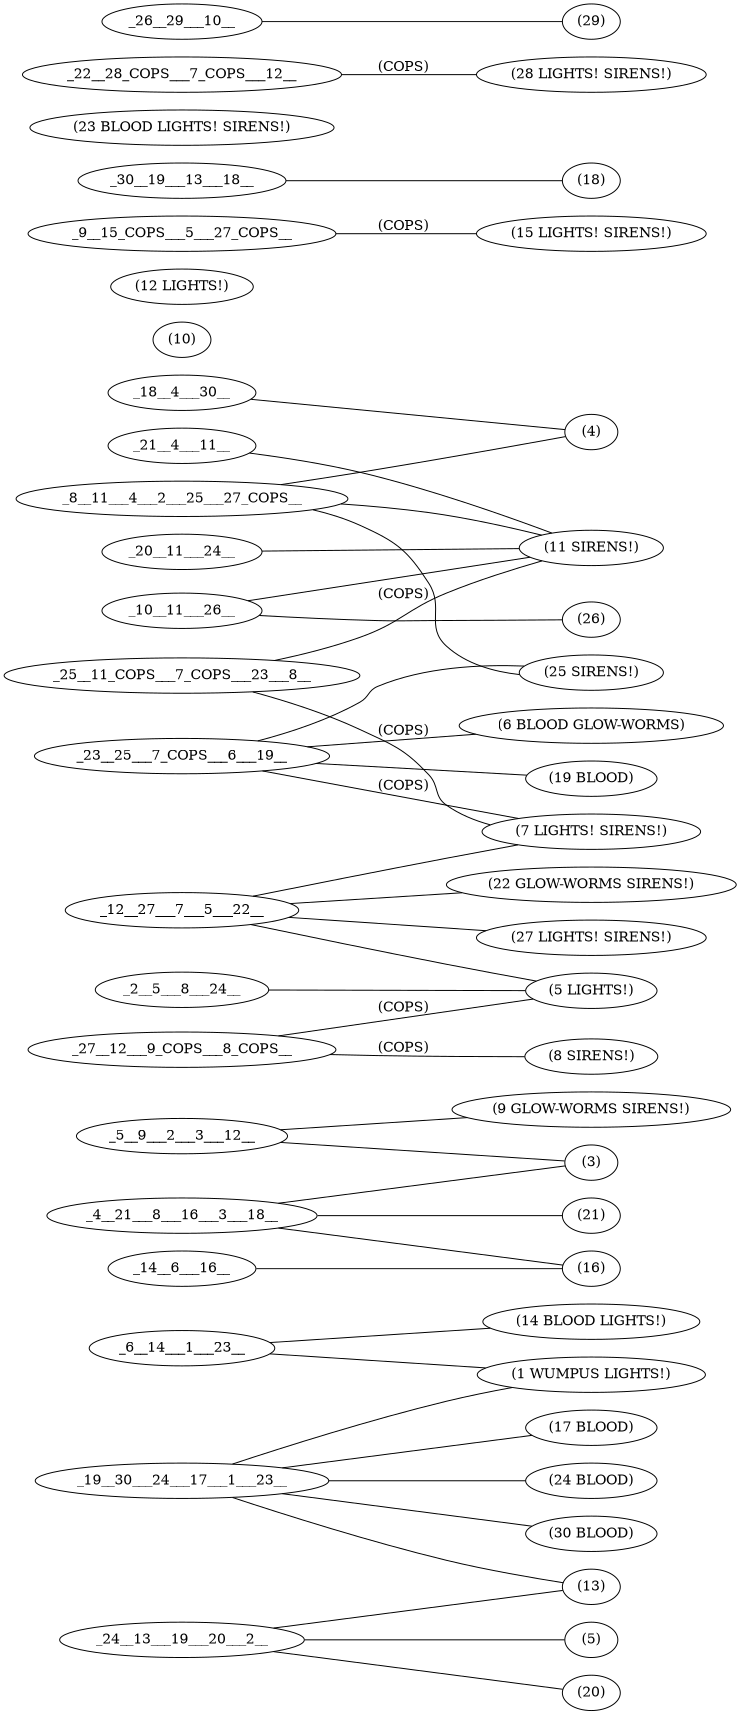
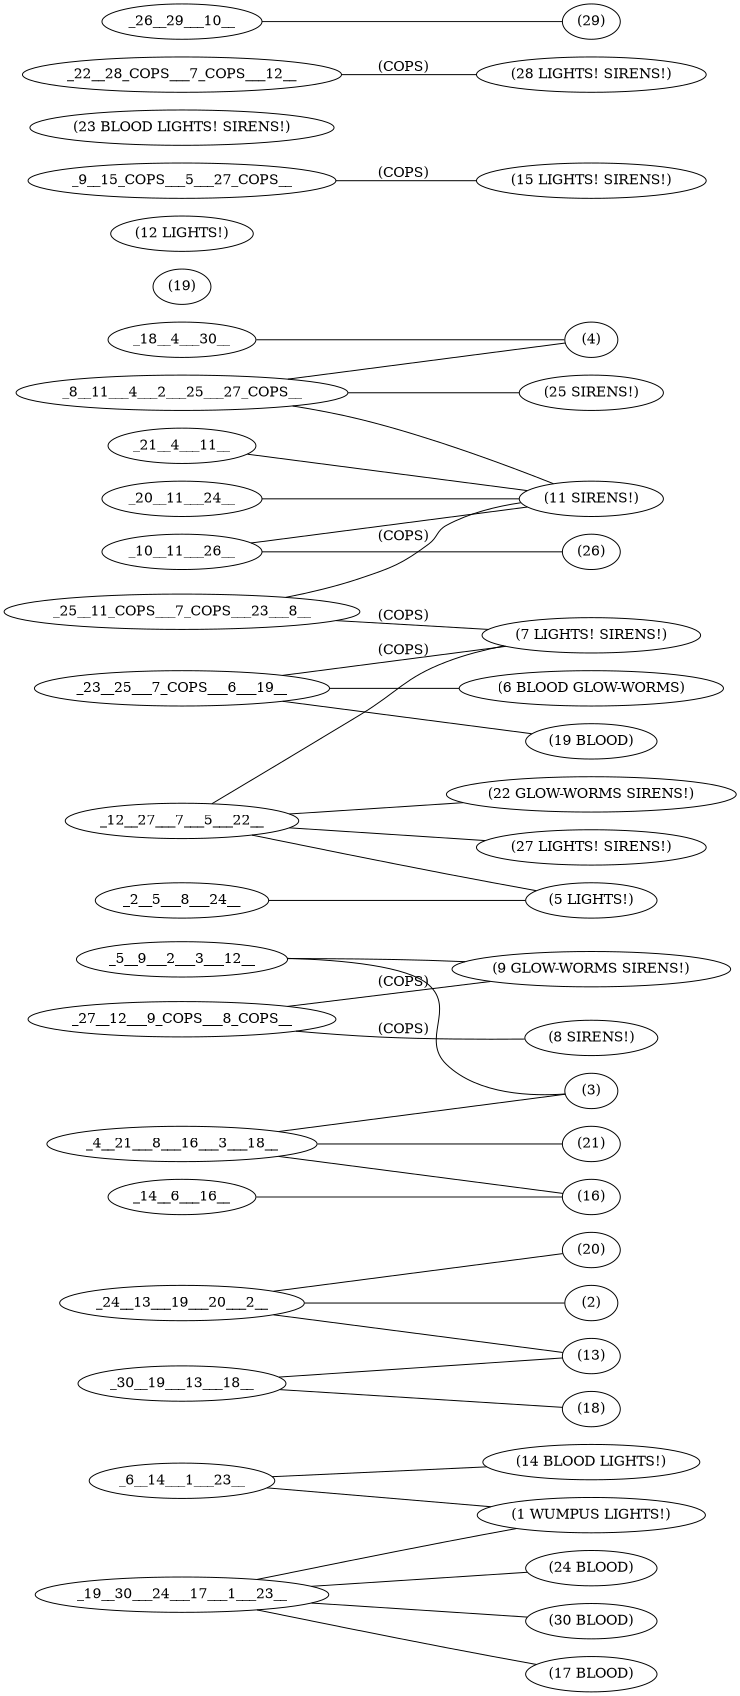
  graph {
    rankdir=LR
    n1 [label="(1 WUMPUS LIGHTS!)"]
-   n2 [label="(5)"]
+   n2 [label="(2)"]
    n3 [label="(3)"]
    n4 [label="(4)"]
    n5 [label="(5 LIGHTS!)"]
    n6 [label="(6 BLOOD GLOW-WORMS)"]
    n7 [label="(7 LIGHTS! SIRENS!)"]
    n8 [label="(8 SIRENS!)"]
    n9 [label="(9 GLOW-WORMS SIRENS!)"]
-   n10 [label="(10)"]
+   n10 [label="(19)"]
    n11 [label="(11 SIRENS!)"]
    n12 [label="(12 LIGHTS!)"]
    n13 [label="(13)"]
    n14 [label="(14 BLOOD LIGHTS!)"]
    n15 [label="(15 LIGHTS! SIRENS!)"]
    n16 [label="(16)"]
    n17 [label="(17 BLOOD)"]
    n18 [label="(18)"]
    n19 [label="(19 BLOOD)"]
    n20 [label="(20)"]
    n21 [label="(21)"]
    n22 [label="(22 GLOW-WORMS SIRENS!)"]
    n23 [label="(23 BLOOD LIGHTS! SIRENS!)"]
    n24 [label="(24 BLOOD)"]
    n25 [label="(25 SIRENS!)"]
    n26 [label="(26)"]
    n27 [label="(27 LIGHTS! SIRENS!)"]
    n28 [label="(28 LIGHTS! SIRENS!)"]
    n29 [label="(29)"]
    n30 [label="(30 BLOOD)"]
    _21__4___11__
    _9__15_COPS___5___27_COPS__
    _14__6___16__
    _5__9___2___3___12__
    _20__11___24__
    _2__5___8___24__
    _24__13___19___20___2__
    _26__29___10__
    _10__11___26__
    _6__14___1___23__
    _25__11_COPS___7_COPS___23___8__
    _4__21___8___16___3___18__
    _18__4___30__
    _30__19___13___18__
    _19__30___24___17___1___23__
    _23__25___7_COPS___6___19__
    _8__11___4___2___25___27_COPS__
    _27__12___9_COPS___8_COPS__
    _22__28_COPS___7_COPS___12__
    _12__27___7___5___22__
    _21__4___11__ -- n11
    _9__15_COPS___5___27_COPS__ -- n15 [label="(COPS)"]
    _14__6___16__ -- n16
    _5__9___2___3___12__ -- n3
    _5__9___2___3___12__ -- n9
    _20__11___24__ -- n11
    _2__5___8___24__ -- n5
    _24__13___19___20___2__ -- n2
    _24__13___19___20___2__ -- n13
    _24__13___19___20___2__ -- n20
    _26__29___10__ -- n29
    _10__11___26__ -- n11
    _10__11___26__ -- n26
    _6__14___1___23__ -- n1
    _6__14___1___23__ -- n14
    _25__11_COPS___7_COPS___23___8__ -- n7 [label="(COPS)"]
    _25__11_COPS___7_COPS___23___8__ -- n11 [label="(COPS)"]
    _4__21___8___16___3___18__ -- n3
    _4__21___8___16___3___18__ -- n16
    _4__21___8___16___3___18__ -- n21
    _18__4___30__ -- n4
-   _19__30___24___17___1___23__ -- n13
+   _30__19___13___18__ -- n13
    _30__19___13___18__ -- n18
    _19__30___24___17___1___23__ -- n1
    _19__30___24___17___1___23__ -- n17
    _19__30___24___17___1___23__ -- n24
    _19__30___24___17___1___23__ -- n30
    _23__25___7_COPS___6___19__ -- n6
    _23__25___7_COPS___6___19__ -- n7 [label="(COPS)"]
    _23__25___7_COPS___6___19__ -- n19
-   _23__25___7_COPS___6___19__ -- n25
    _8__11___4___2___25___27_COPS__ -- n4
    _8__11___4___2___25___27_COPS__ -- n11
    _8__11___4___2___25___27_COPS__ -- n25
    _27__12___9_COPS___8_COPS__ -- n8 [label="(COPS)"]
-   _27__12___9_COPS___8_COPS__ -- n5 [label="(COPS)"]
+   _27__12___9_COPS___8_COPS__ -- n9 [label="(COPS)"]
    _22__28_COPS___7_COPS___12__ -- n28 [label="(COPS)"]
    _12__27___7___5___22__ -- n5
    _12__27___7___5___22__ -- n7
    _12__27___7___5___22__ -- n22
    _12__27___7___5___22__ -- n27
  }
